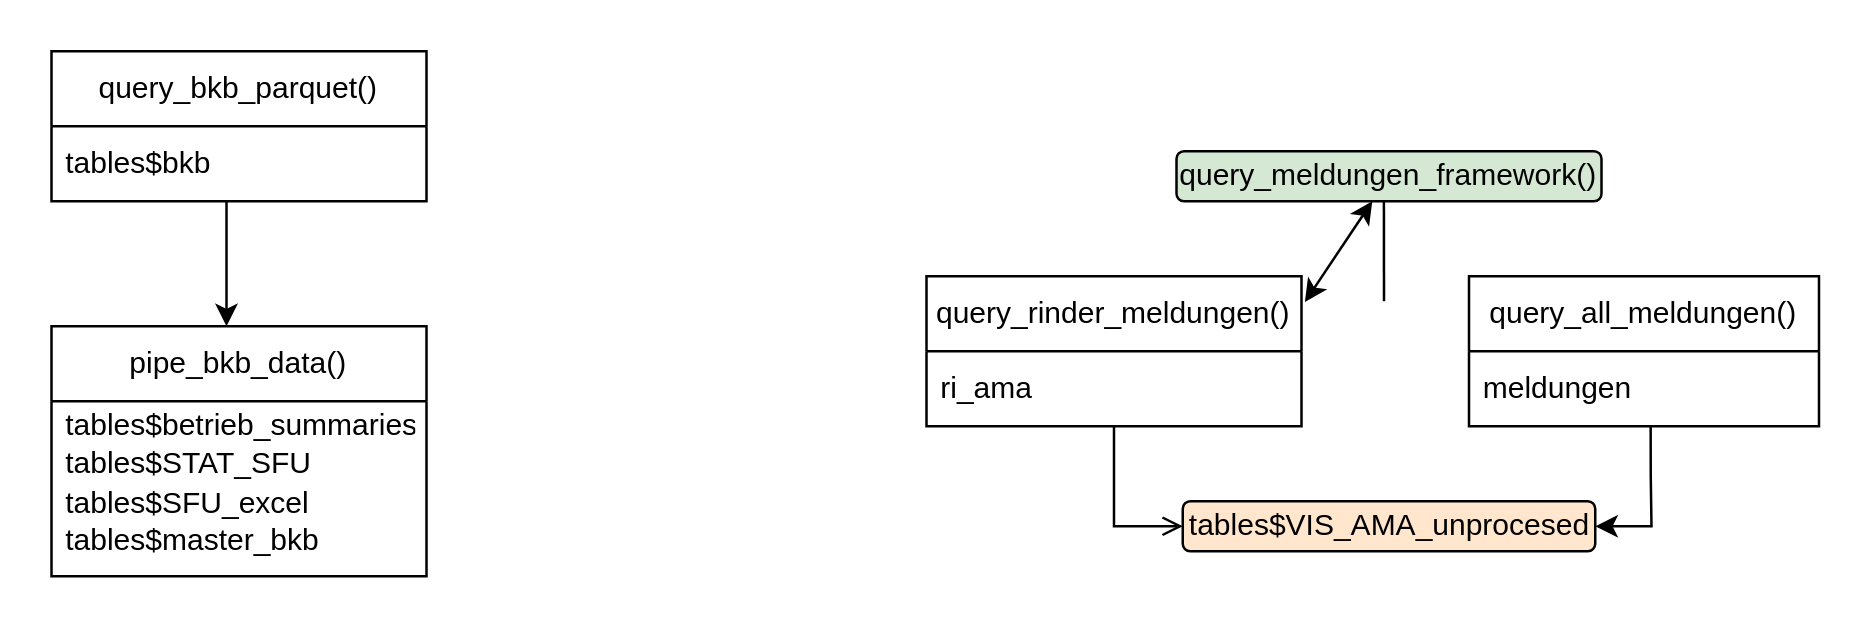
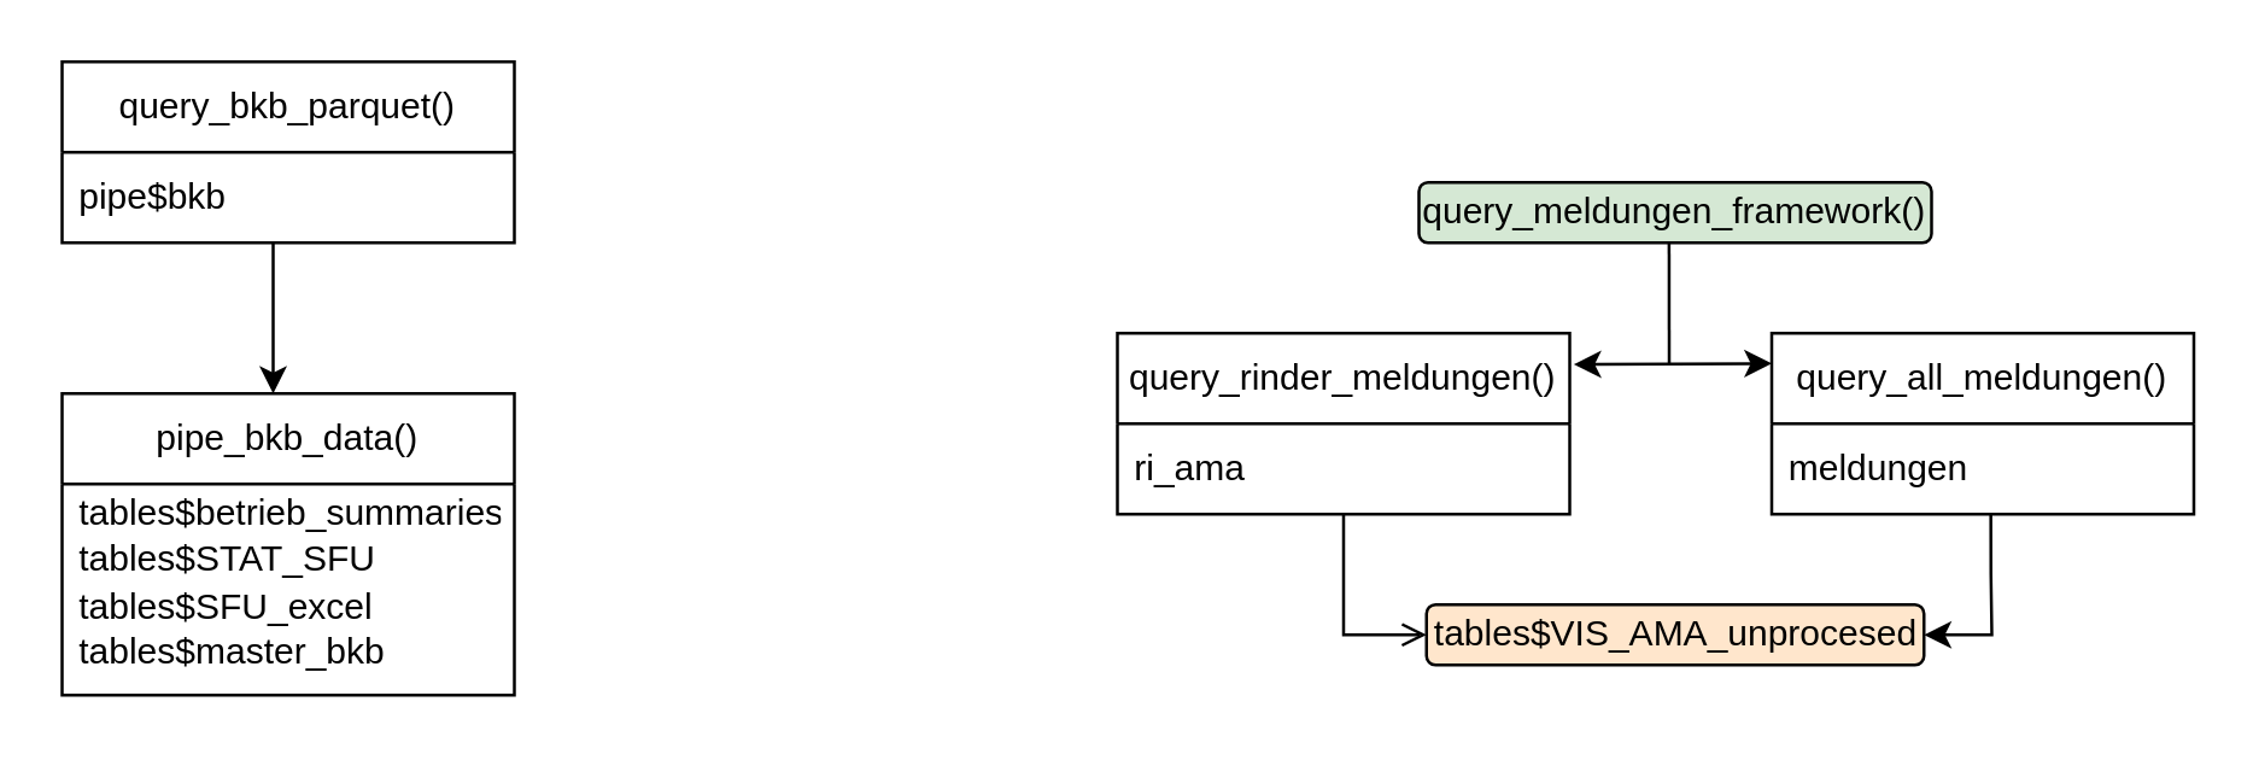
  <mxCell id="0" />
  <mxCell id="1" parent="0" />
  <mxCell id="2" style="edgeStyle=orthogonalEdgeStyle;rounded=0;orthogonalLoop=1;jettySize=auto;html=1;exitX=0.5;exitY=1;exitDx=0;exitDy=0;" parent="1" edge="1"><mxGeometry relative="1" as="geometry"><mxPoint x="90" y="80" as="sourcePoint" /><mxPoint x="90" y="130" as="targetPoint" /></mxGeometry></mxCell>
  <mxCell id="3" value="query_meldungen_framework()" style="rounded=1;whiteSpace=wrap;html=1;fillColor=#d5e8d4;" vertex="1" parent="1"><mxGeometry x="470" y="60" width="170" height="20" as="geometry" /></mxCell>
  <mxCell id="4" style="edgeStyle=orthogonalEdgeStyle;rounded=0;orthogonalLoop=1;jettySize=auto;html=1;entryX=1;entryY=0.5;entryDx=0;entryDy=0;exitX=0.519;exitY=1;exitDx=0;exitDy=0;exitPerimeter=0;" edge="1" parent="1" source="6" target="12"><mxGeometry relative="1" as="geometry"><mxPoint x="660" y="180" as="sourcePoint" /><Array as="points"><mxPoint x="660" y="190" /><mxPoint x="660" y="210" /></Array></mxGeometry></mxCell>
  <mxCell id="5" value="query_all_meldungen()" style="swimlane;fontStyle=0;childLayout=stackLayout;horizontal=1;startSize=30;horizontalStack=0;resizeParent=1;resizeParentMax=0;resizeLast=0;collapsible=1;marginBottom=0;whiteSpace=wrap;html=1;" vertex="1" parent="1"><mxGeometry x="587" y="110" width="140" height="60" as="geometry"><mxRectangle x="628" y="130" width="160" height="30" as="alternateBounds" /></mxGeometry></mxCell>
  <mxCell id="6" value="meldungen" style="text;strokeColor=none;fillColor=none;align=left;verticalAlign=middle;spacingLeft=4;spacingRight=4;overflow=hidden;points=[[0,0.5],[1,0.5]];portConstraint=eastwest;rotatable=0;whiteSpace=wrap;html=1;" vertex="1" parent="5"><mxGeometry y="30" width="140" height="30" as="geometry" /></mxCell>
  <mxCell id="7" style="edgeStyle=orthogonalEdgeStyle;rounded=0;orthogonalLoop=1;jettySize=auto;html=1;entryX=0;entryY=0.5;entryDx=0;entryDy=0;endArrow=open;" edge="1" parent="1" source="8" target="12"><mxGeometry relative="1" as="geometry" /></mxCell>
  <mxCell id="8" value="query_rinder_meldungen()" style="swimlane;fontStyle=0;childLayout=stackLayout;horizontal=1;startSize=30;horizontalStack=0;resizeParent=1;resizeParentMax=0;resizeLast=0;collapsible=1;marginBottom=0;whiteSpace=wrap;html=1;" vertex="1" parent="1"><mxGeometry x="370" y="110" width="150" height="60" as="geometry" /></mxCell>
  <mxCell id="9" value="ri_ama" style="text;strokeColor=none;fillColor=none;align=left;verticalAlign=middle;spacingLeft=4;spacingRight=4;overflow=hidden;points=[[0,0.5],[1,0.5]];portConstraint=eastwest;rotatable=0;whiteSpace=wrap;html=1;" vertex="1" parent="8"><mxGeometry y="30" width="150" height="30" as="geometry" /></mxCell>
  <mxCell id="10" value="" style="endArrow=none;html=1;rounded=0;exitX=0.488;exitY=1.057;exitDx=0;exitDy=0;exitPerimeter=0;" edge="1" parent="1"><mxGeometry width="50" height="50" relative="1" as="geometry"><mxPoint x="552.96" y="80.14" as="sourcePoint" /><mxPoint x="553" y="120" as="targetPoint" /></mxGeometry></mxCell>
- <mxCell id="11" value="" style="endArrow=classic;startArrow=classic;html=1;rounded=0;exitX=1.009;exitY=0.172;exitDx=0;exitDy=0;exitPerimeter=0;" edge="1" parent="1" source="8" target="3"><mxGeometry width="50" height="50" relative="1" as="geometry"><mxPoint x="527.85" y="120.32" as="sourcePoint" /><mxPoint x="598" y="100" as="targetPoint" /></mxGeometry></mxCell>
+ <mxCell id="11" value="" style="endArrow=classic;startArrow=classic;html=1;rounded=0;exitX=1.009;exitY=0.172;exitDx=0;exitDy=0;exitPerimeter=0;entryX=0;entryY=0.167;entryDx=0;entryDy=0;entryPerimeter=0;" edge="1" parent="1" source="8" target="5"><mxGeometry width="50" height="50" relative="1" as="geometry"><mxPoint x="527.85" y="120.32" as="sourcePoint" /><mxPoint x="598" y="100" as="targetPoint" /></mxGeometry></mxCell>
  <mxCell id="12" value="tables$VIS_AMA_unprocesed" style="rounded=1;whiteSpace=wrap;html=1;fillColor=#ffe6cc;" vertex="1" parent="1"><mxGeometry x="472.5" y="200" width="165" height="20" as="geometry" /></mxCell>
  <mxCell id="13" value="query_bkb_parquet()" style="swimlane;fontStyle=0;childLayout=stackLayout;horizontal=1;startSize=30;horizontalStack=0;resizeParent=1;resizeParentMax=0;resizeLast=0;collapsible=1;marginBottom=0;whiteSpace=wrap;html=1;" vertex="1" parent="1"><mxGeometry x="20" y="20" width="150" height="60" as="geometry" /></mxCell>
- <mxCell id="14" value="tables$bkb" style="text;strokeColor=none;fillColor=none;align=left;verticalAlign=middle;spacingLeft=4;spacingRight=4;overflow=hidden;points=[[0,0.5],[1,0.5]];portConstraint=eastwest;rotatable=0;whiteSpace=wrap;html=1;" vertex="1" parent="13"><mxGeometry y="30" width="150" height="30" as="geometry" /></mxCell>
+ <mxCell id="14" value="pipe$bkb" style="text;strokeColor=none;fillColor=none;align=left;verticalAlign=middle;spacingLeft=4;spacingRight=4;overflow=hidden;points=[[0,0.5],[1,0.5]];portConstraint=eastwest;rotatable=0;whiteSpace=wrap;html=1;" vertex="1" parent="13"><mxGeometry y="30" width="150" height="30" as="geometry" /></mxCell>
  <mxCell id="15" value="pipe_bkb_data()" style="swimlane;fontStyle=0;childLayout=stackLayout;horizontal=1;startSize=30;horizontalStack=0;resizeParent=1;resizeParentMax=0;resizeLast=0;collapsible=1;marginBottom=0;whiteSpace=wrap;html=1;align=center;" vertex="1" parent="1"><mxGeometry x="20" y="130" width="150" height="100" as="geometry" /></mxCell>
  <mxCell id="16" value="&lt;div style=&quot;line-height: 130%;&quot;&gt;&lt;span style=&quot;background-color: transparent; color: light-dark(rgb(0, 0, 0), rgb(255, 255, 255));&quot;&gt;tables$betrieb_summaries&lt;/span&gt;&lt;div style=&quot;padding-top: 0px;&quot;&gt;tables$STAT_SFU&lt;/div&gt;&lt;div style=&quot;padding-top: 0px;&quot;&gt;tables$SFU_excel&lt;/div&gt;&lt;div style=&quot;padding-top: 0px;&quot;&gt;tables$master_bkb&lt;br&gt;&lt;div&gt;&lt;span style=&quot;color: light-dark(rgba(0, 0, 0, 0), rgb(237, 237, 237)); font-family: monospace; font-size: 0px; text-wrap-mode: nowrap; background-color: transparent;&quot;&gt;%3CmxGraphModel%3E%3Croot%3E%3CmxCell%20id%3D%220%22%2F%3E%3CmxCell%20id%3D%221%22%20parent%3D%220%22%2F%3E%3CmxCell%20id%3D%222%22%20value%3D%22query_rinder_meldungen()%22%20style%3D%22swimlane%3BfontStyle%3D0%3BchildLayout%3DstackLayout%3Bhorizontal%3D1%3BstartSize%3D30%3BhorizontalStack%3D0%3BresizeParent%3D1%3BresizeParentMax%3D0%3BresizeLast%3D0%3Bcollapsible%3D1%3BmarginBottom%3D0%3BwhiteSpace%3Dwrap%3Bhtml%3D1%3B%22%20vertex%3D%221%22%20parent%3D%221%22%3E%3CmxGeometry%20x%3D%22420%22%20y%3D%22130%22%20width%3D%22150%22%20height%3D%2260%22%20as%3D%22geometry%22%2F%3E%3C%2FmxCell%3E%3CmxCell%20id%3D%223%22%20value%3D%22ri_ama%22%20style%3D%22text%3BstrokeColor%3Dnone%3BfillColor%3Dnone%3Balign%3Dleft%3BverticalAlign%3Dmiddle%3BspacingLeft%3D4%3BspacingRight%3D4%3Boverflow%3Dhidden%3Bpoints%3D%5B%5B0%2C0.5%5D%2C%5B1%2C0.5%5D%5D%3BportConstraint%3Deastwest%3Brotatable%3D0%3BwhiteSpace%3Dwrap%3Bhtml%3D1%3B%22%20vertex%3D%221%22%20parent%3D%222%22%3E%3CmxGeometry%20y%3D%2230%22%20width%3D%22150%22%20height%3D%2230%22%20as%3D%22geometry%22%2F%3E%3C%2FmxCell%3E%3C%2Froot%3E%3C%2FmxGraphModel%3&lt;/span&gt;&lt;/div&gt;&lt;span style=&quot;background-color: transparent; color: light-dark(rgba(0, 0, 0, 0), rgb(237, 237, 237)); font-family: monospace; font-size: 0px; text-wrap-mode: nowrap; line-height: 130%;&quot;&gt;%3CmxGraphModel%3E%3Croot%3E%3CmxCell%20id%3D%220%22%2F%3E%3CmxCell%20id%3D%221%22%20parent%3D%220%22%2F%3E%3CmxCell%20id%3D%222%22%20value%3D%22query_rinder_meldungen()%22%20style%3D%22swimlane%3BfontStyle%3D0%3BchildLayout%3DstackLayout%3Bhorizontal%3D1%3BstartSize%3D30%3BhorizontalStack%3D0%3BresizeParent%3D1%3BresizeParentMax%3D0%3BresizeLast%3D0%3Bcollapsible%3D1%3BmarginBottom%3D0%3BwhiteSpace%3Dwrap%3Bhtml%3D1%3B%22%20vertex%3D%221%22%20parent%3D%221%22%3E%3CmxGeometry%20x%3D%22420%22%20y%3D%22130%22%20width%3D%22150%22%20height%3D%2260%22%20as%3D%22geometry%22%2F%3E%3C%2FmxCell%3E%3CmxCell%20id%3D%223%22%20value%3D%22ri_ama%22%20style%3D%22text%3BstrokeColor%3Dnone%3BfillColor%3Dnone%3Balign%3Dleft%3BverticalAlign%3Dmiddle%3BspacingLeft%3D4%3BspacingRight%3D4%3Boverflow%3Dhidden%3Bpoints%3D%5B%5B0%2C0.5%5D%2C%5B1%2C0.5%5D%5D%3BportConstraint%3Deastwest%3Brotatable%3D0%3BwhiteSpace%3Dwrap%3Bhtml%3D1%3B%22%20vertex%3D%221%22%20parent%3D%222%22%3E%3CmxGeometry%20y%3D%2230%22%20width%3D%22150%22%20height%3D%2230%22%20as%3D%22geometry%22%2F%3E%3C%2FmxCell%3E%3C%2Froot%3E%3C%2FmxGraphModel%3E&lt;/span&gt;&lt;/div&gt;&lt;/div&gt;" style="text;strokeColor=none;fillColor=none;align=left;verticalAlign=middle;spacingLeft=4;spacingRight=4;overflow=hidden;points=[[0,0.5],[1,0.5]];portConstraint=eastwest;rotatable=0;whiteSpace=wrap;html=1;imageWidth=24;imageHeight=24;labelPosition=center;verticalLabelPosition=middle;spacingTop=0;spacingBottom=0;spacing=2;" vertex="1" parent="1"><mxGeometry x="20" y="160" width="150" height="70" as="geometry" /></mxCell>
